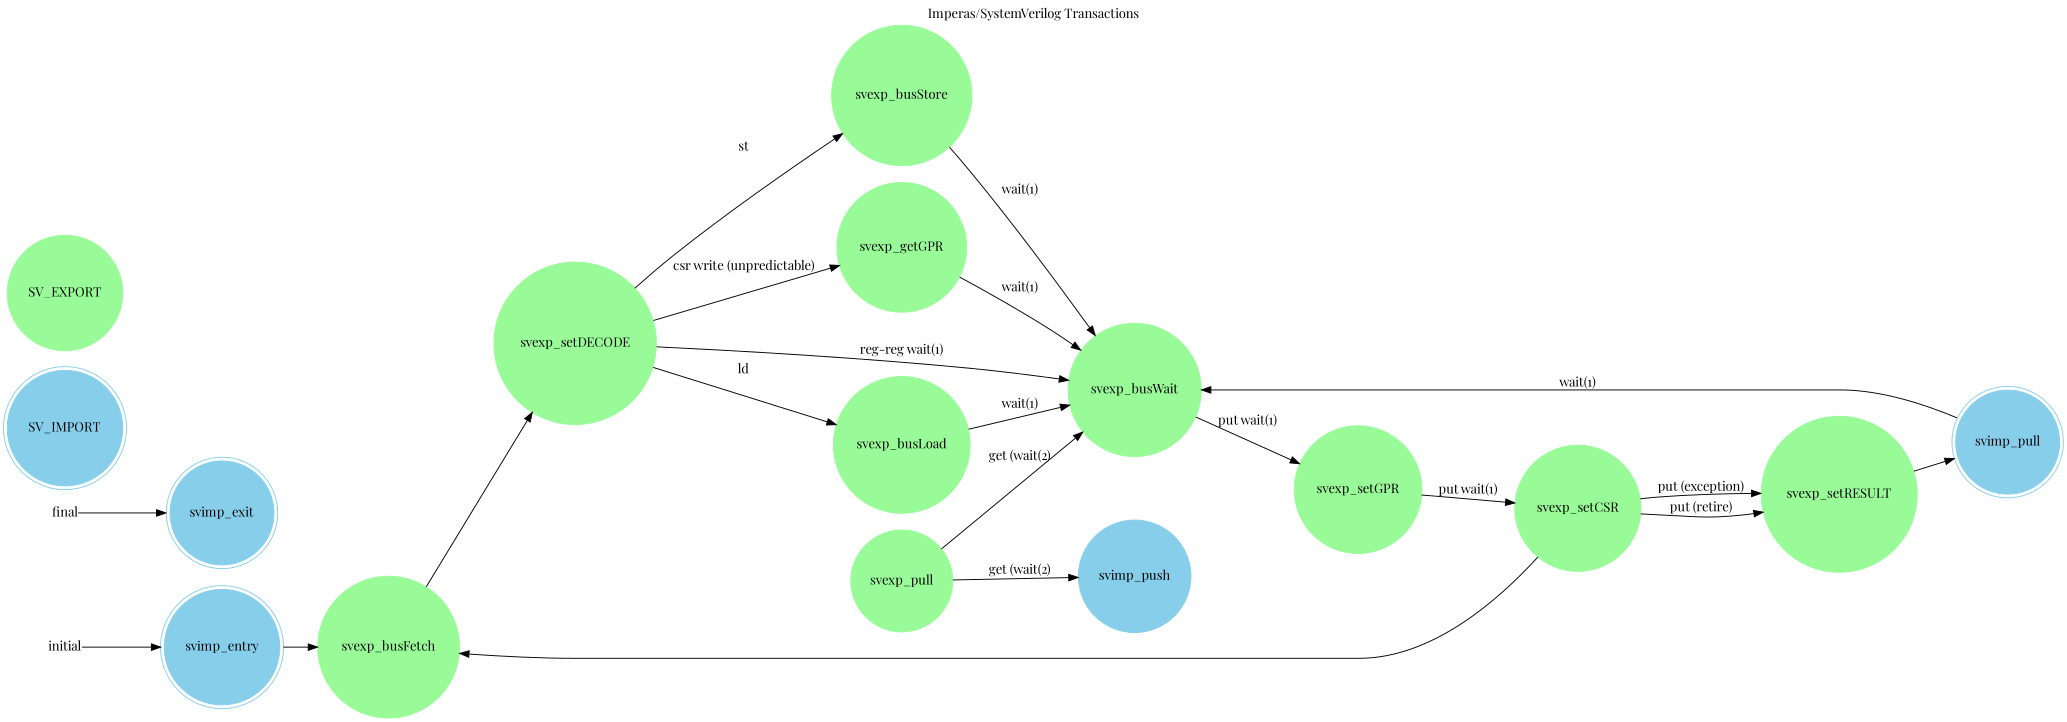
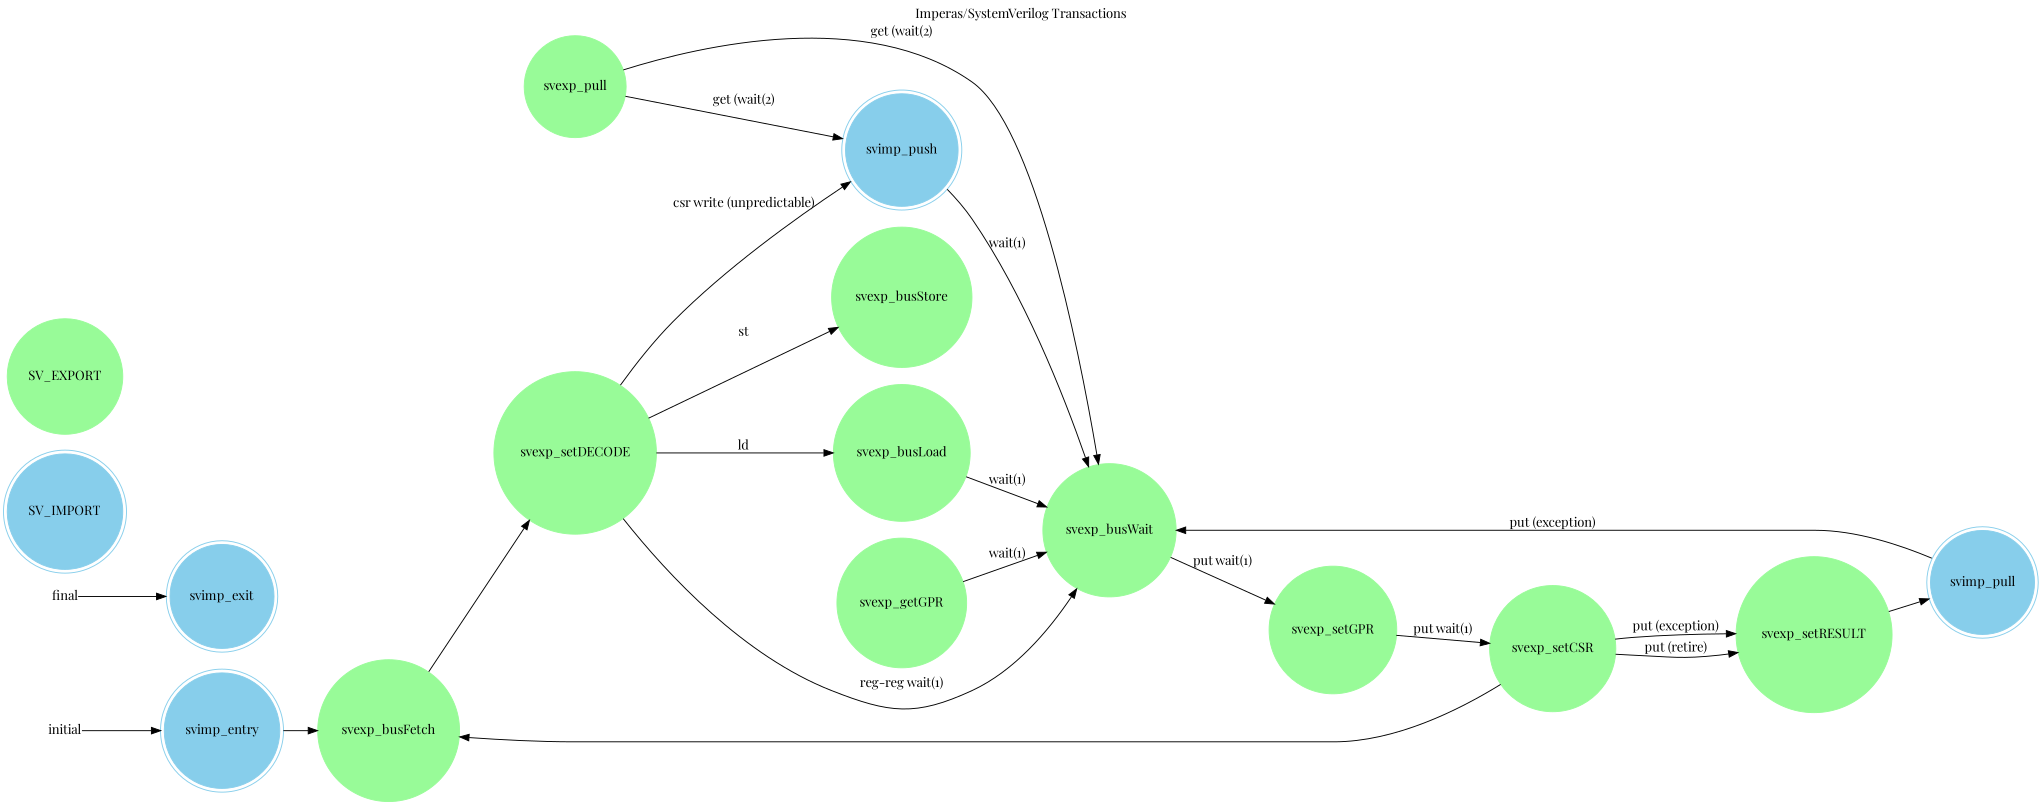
  digraph {
    fontname="Playfair Display"
    label="Imperas/SystemVerilog Transactions"
    labelloc=t
    rankdir=LR
    node [fontname="Playfair Display" shape=circle color=palegreen style=filled]
    edge [fontname="Playfair Display"]
    initial [shape=plain color="" style=""]
    svimp_entry [color=skyblue shape=doublecircle]
    svexp_busFetch
    final [shape=plain color="" style=""]
    svimp_exit [color=skyblue shape=doublecircle]
    SV_IMPORT [color=skyblue shape=doublecircle]
    svexp_setDECODE
    svimp_pull [color=skyblue shape=doublecircle]
    svexp_busWait
    svexp_setGPR
-   svimp_push [color=skyblue]
+   svimp_push [color=skyblue shape=doublecircle]
    SV_EXPORT
    svexp_busLoad
    svexp_busStore
    svexp_getGPR
    svexp_setCSR
    svexp_pull
    svexp_setRESULT
    initial -> svimp_entry
    svimp_entry -> svexp_busFetch
    svexp_busFetch -> svexp_setDECODE
    final -> svimp_exit
    svexp_setDECODE -> svexp_busWait [label="reg-reg wait(1)"]
    svexp_setDECODE -> svexp_busLoad [label=ld]
    svexp_setDECODE -> svexp_busStore [label=st]
-   svexp_setDECODE -> svexp_getGPR [label="csr write (unpredictable)"]
-   svimp_pull -> svexp_busWait [label="wait(1)"]
+   svexp_setDECODE -> svimp_push [label="csr write (unpredictable)"]
+   svimp_pull -> svexp_busWait [label="put (exception)"]
    svexp_busWait -> svexp_setGPR [label="put wait(1)"]
    svexp_setGPR -> svexp_setCSR [label="put wait(1)"]
    svexp_busLoad -> svexp_busWait [label="wait(1)"]
-   svexp_busStore -> svexp_busWait [label="wait(1)"]
+   svimp_push -> svexp_busWait [label="wait(1)"]
    svexp_getGPR -> svexp_busWait [label="wait(1)"]
    svexp_setCSR -> svexp_busFetch
    svexp_setCSR -> svexp_setRESULT [label="put (exception)"]
    svexp_setCSR -> svexp_setRESULT [label="put (retire)"]
    svexp_pull -> svexp_busWait [label="get (wait(2)"]
    svexp_pull -> svimp_push [label="get (wait(2)"]
    svexp_setRESULT -> svimp_pull
  }
